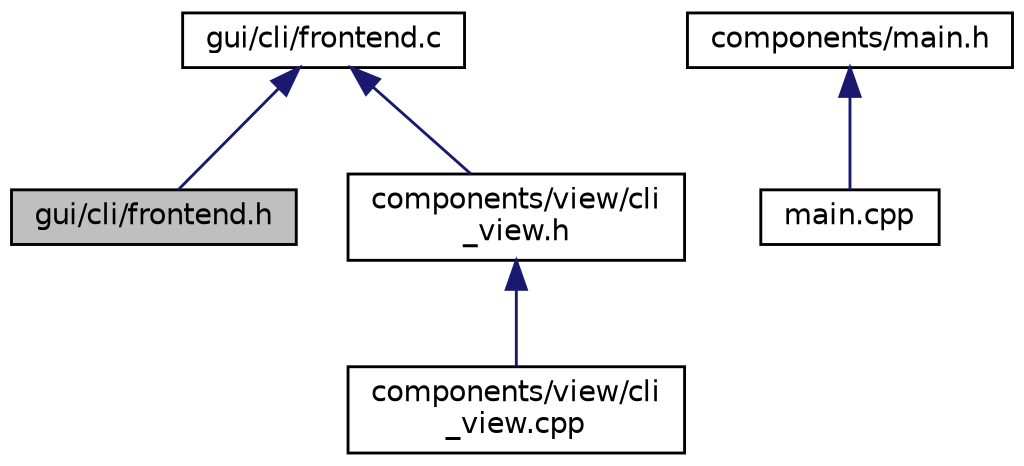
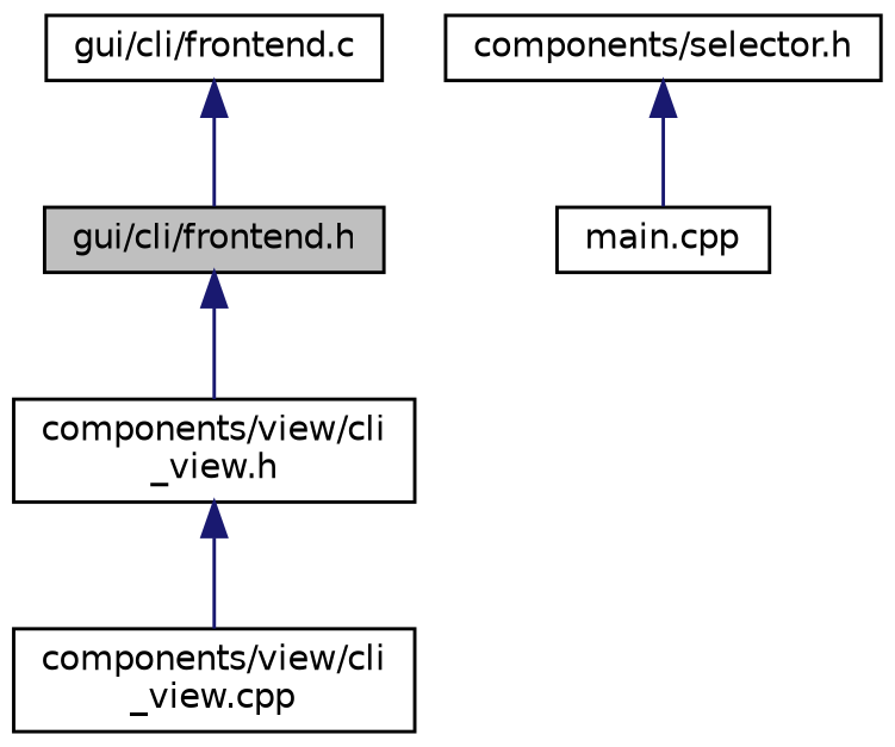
  digraph {
    node [color=black fillcolor=white fontname=Helvetica fontsize=10 shape=record style=filled]
    edge [color=midnightblue dir=back fontname=Helvetica fontsize=10 labelfontname=Helvetica labelfontsize=10 style=solid]
    n1 [fillcolor=grey75 fontcolor=black height=0.2 label="gui/cli/frontend.h" width=0.4]
    n2 [height=0.2 label="components/view/cli\l_view.h" width=0.4]
    n3 [height=0.2 label="components/view/cli\l_view.cpp" width=0.4]
    n4 [height=0.2 label="gui/cli/frontend.c" width=0.4]
-   n5 [height=0.2 label="components/main.h" width=0.4]
+   n5 [height=0.2 label="components/selector.h" width=0.4]
    n6 [height=0.2 label="main.cpp" width=0.4]
-   n4 -> n2
+   n1 -> n2
    n2 -> n3
    n4 -> n1
    n5 -> n6
  }
